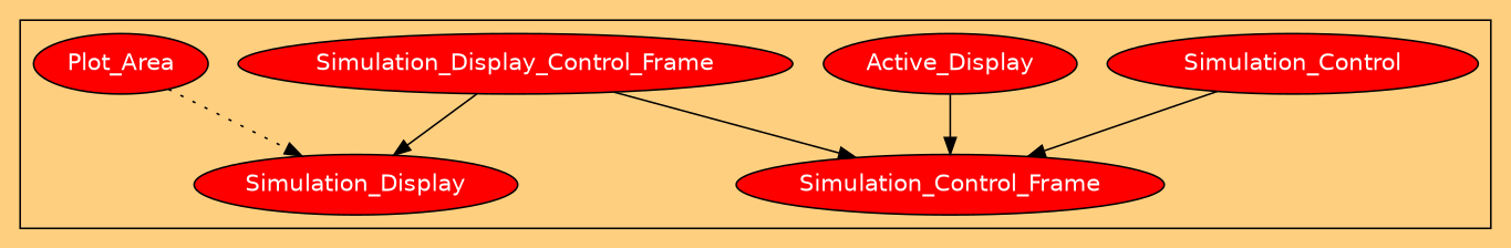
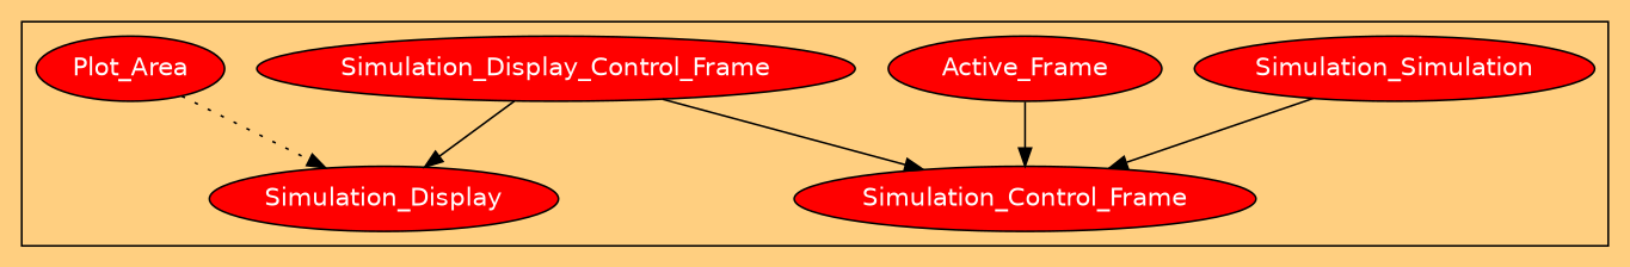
  digraph {
    bgcolor="#FFCF80"
    node [fillcolor=Red fontcolor=White fontname=Helvetica shape=ellipse style=filled]
-   Simulation_Control
+   Simulation_Control [label=Simulation_Simulation]
    Simulation_Control_Frame
    Simulation_Display_Control_Frame
    n4 [label=Simulation_Display]
-   Active_Frame [label=Active_Display]
+   Active_Frame
    Plot_Area
    subgraph cluster_1 {
      Simulation_Control
      Simulation_Control_Frame
      Simulation_Display_Control_Frame
      n4
      Active_Frame
      Plot_Area
    }
    Simulation_Control -> Simulation_Control_Frame
    Simulation_Display_Control_Frame -> Simulation_Control_Frame
    Simulation_Display_Control_Frame -> n4
    Active_Frame -> Simulation_Control_Frame
    Plot_Area -> n4 [style=dotted]
  }
